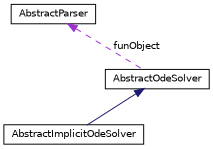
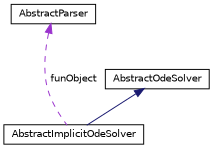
  digraph {
    node [color=black fillcolor=white fontname=Helvetica fontsize=10 shape=record style=filled]
    edge [dir=back fontname=Helvetica fontsize=10 labelfontname=Helvetica labelfontsize=10]
    n1 [height=0.2 label=AbstractImplicitOdeSolver width=0.4]
    n2 [height=0.2 label=AbstractOdeSolver width=0.4]
    n3 [height=0.2 label=AbstractParser width=0.4]
    n2 -> n1 [color=midnightblue style=solid]
-   n3 -> n2 [color=darkorchid3 label=" funObject" style=dashed]
+   n3 -> n1 [color=darkorchid3 label=" funObject" style=dashed]
  }
